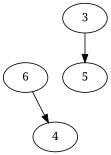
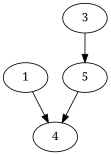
  digraph {
    fontname="Noto Serif"
    node [fontname="Noto Serif"]
    edge [fontname="Noto Serif"]
-   1 [label=6]
+   1
    4
    5
    3
    1 -> 4
+   5 -> 4
    3 -> 5
  }
